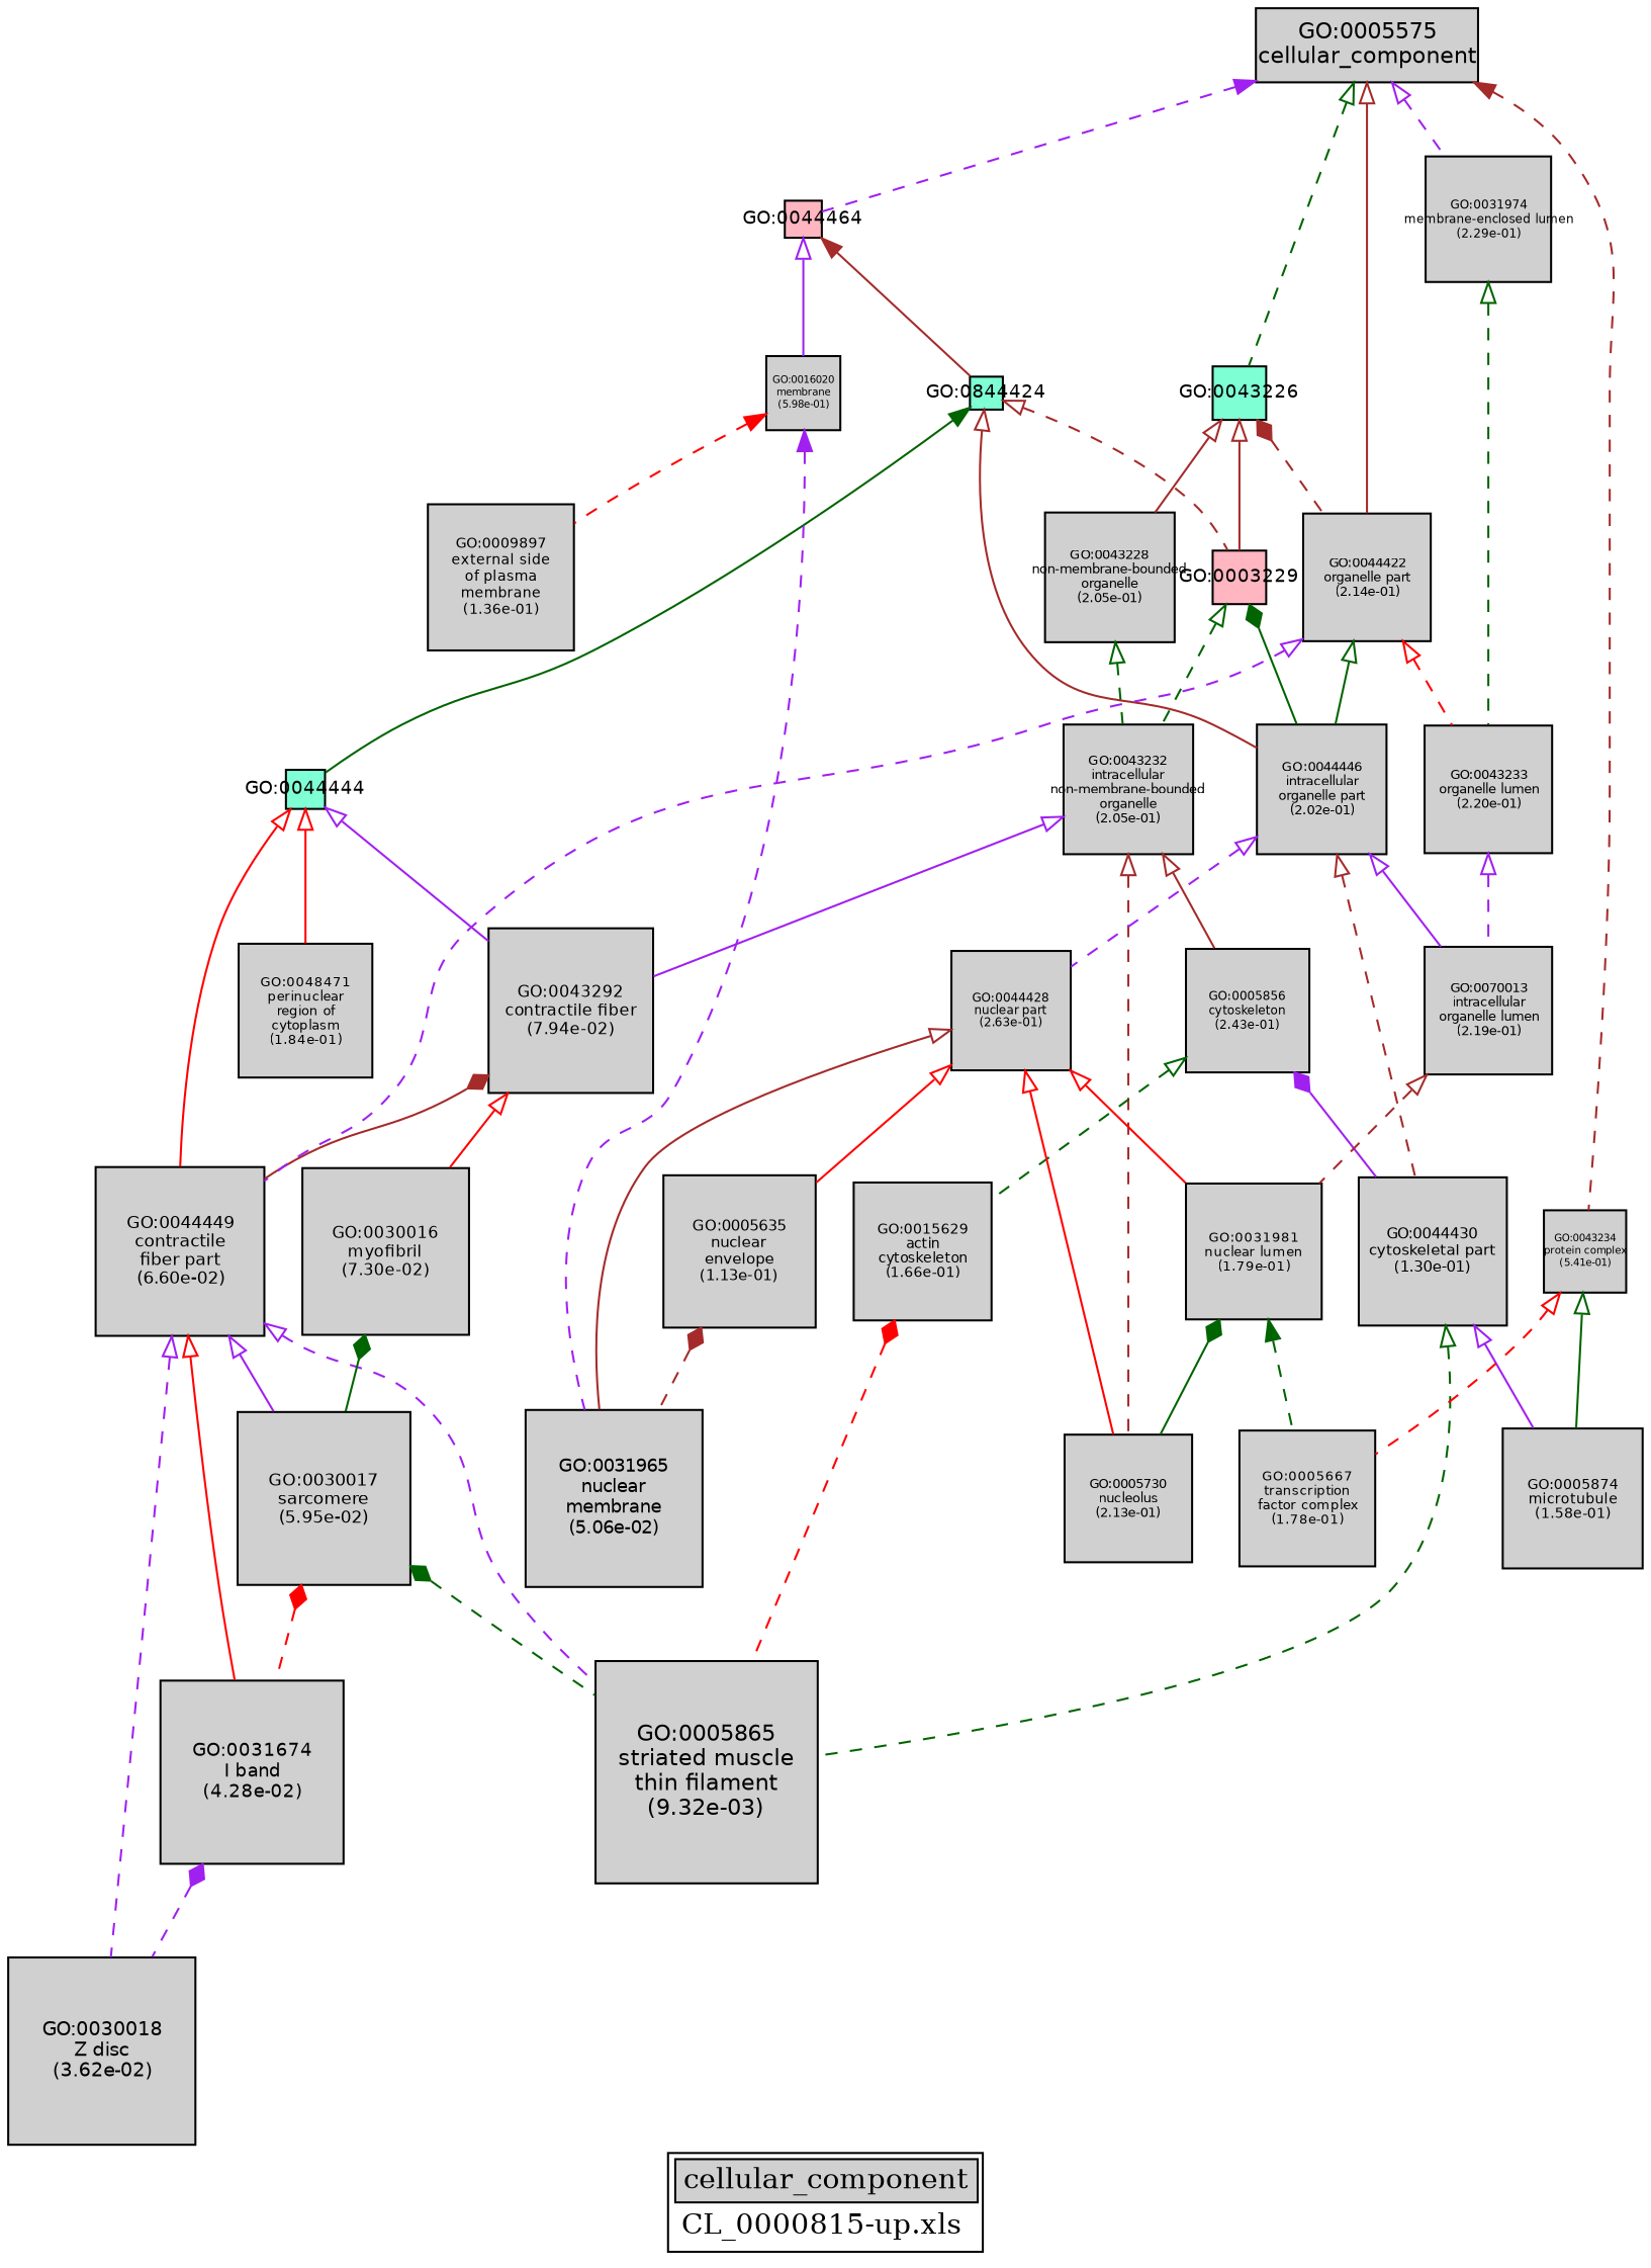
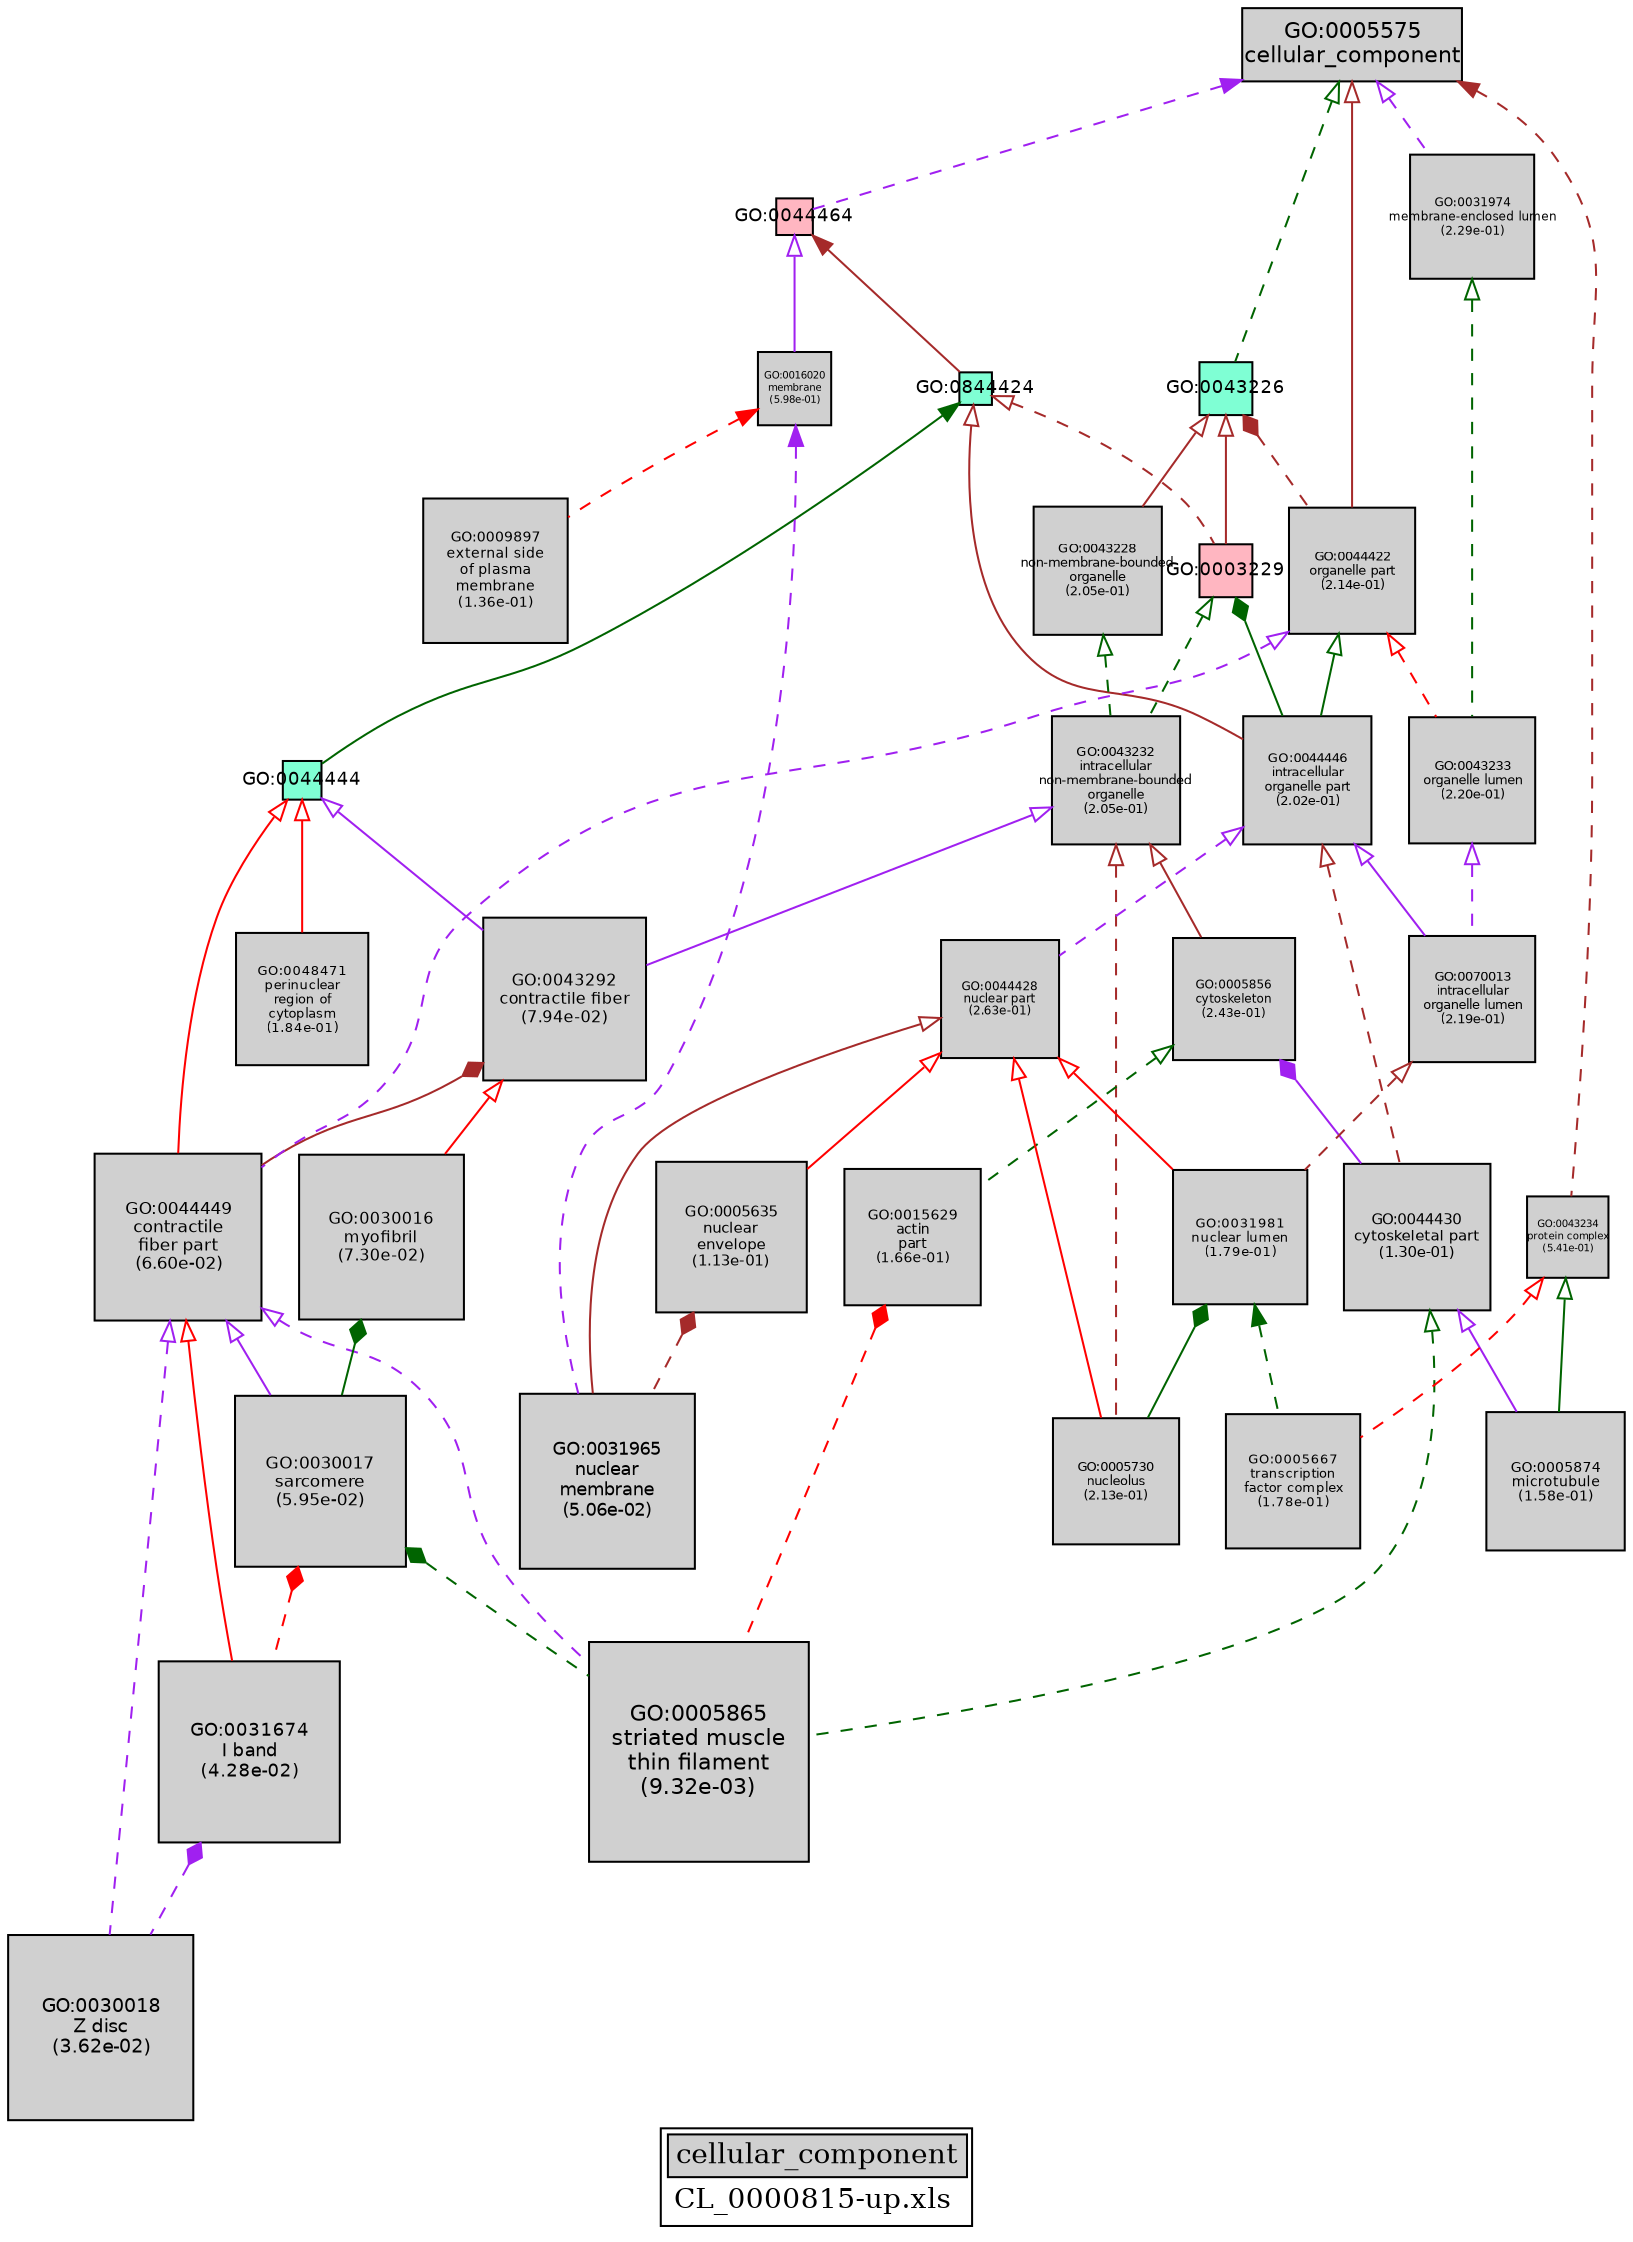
  digraph {
    bgcolor="#FFFFFF"
    label=<<TABLE COLOR="black" BGCOLOR="white"><TR><TD COLSPAN="2" BGCOLOR="#D0D0D0"><FONT COLOR="black">cellular_component</FONT></TD></TR><TR><TD BORDER="0">CL_0000815-up.xls</TD></TR></TABLE>>
    node [color=black fillcolor="#D0D0D0" fixedsize=true fontcolor=black fontname=Helvetica fontsize=9 shape=box style=filled]
    edge [arrowtail=empty color=purple dir=back style=dashed weight=5.0]
    n1 [fontsize=6.17654009235 height=0.857852790605 label=<<TABLE BORDER="0"><TR><TD>GO:0043233<BR/>organelle lumen<BR/>(2.20e-01)</TD></TR></TABLE>> width=0.857852790605]
    n2 [fontsize=6.31011998128 height=0.876405552955 label=<<TABLE BORDER="0"><TR><TD>GO:0043232<BR/>intracellular<BR/>non-membrane-bounded<BR/>organelle<BR/>(2.05e-01)</TD></TR></TABLE>> width=0.876405552955]
    n3 [fontsize=6.80933776932 height=0.94574135685 label=<<TABLE BORDER="0"><TR><TD>GO:0005874<BR/>microtubule<BR/>(1.58e-01)</TD></TR></TABLE>> width=0.94574135685]
    n4 [fillcolor=lightpink height=0.363542551537 label="GO:0003229" width=0.363542551537]
    n5 [fontsize=6.24063474295 height=0.866754825409 label=<<TABLE BORDER="0"><TR><TD>GO:0005730<BR/>nucleolus<BR/>(2.13e-01)</TD></TR></TABLE>> width=0.866754825409]
    "GO:0044444" [fillcolor=aquamarine height=0.266232396418 width=0.266232396418]
    n7 [fontsize=6.58720676448 height=0.9148898284 label=<<TABLE BORDER="0"><TR><TD>GO:0005667<BR/>transcription<BR/>factor complex<BR/>(1.78e-01)</TD></TR></TABLE>> width=0.9148898284]
    n8 [fontsize=9.10683054866 height=1.2648375762 label=<<TABLE BORDER="0"><TR><TD>GO:0030018<BR/>Z disc<BR/>(3.62e-02)</TD></TR></TABLE>> width=1.2648375762]
    n9 [fontsize=7.96503049475 height=1.10625423538 label=<<TABLE BORDER="0"><TR><TD>GO:0043292<BR/>contractile fiber<BR/>(7.94e-02)</TD></TR></TABLE>> width=1.10625423538]
    n10 [fontsize=8.40255471276 height=1.16702148788 label=<<TABLE BORDER="0"><TR><TD>GO:0030017<BR/>sarcomere<BR/>(5.95e-02)</TD></TR></TABLE>> width=1.16702148788]
    n11 [fontsize=6.0908572083 height=0.845952390041 label=<<TABLE BORDER="0"><TR><TD>GO:0031974<BR/>membrane-enclosed lumen<BR/>(2.29e-01)</TD></TR></TABLE>> width=0.845952390041]
    n12 [fontsize=5.97198665605 height=0.829442591118 label=<<TABLE BORDER="0"><TR><TD>GO:0005856<BR/>cytoskeleton<BR/>(2.43e-01)</TD></TR></TABLE>> width=0.829442591118]
    "GO:0043226" [fillcolor=aquamarine height=0.360823395931 width=0.360823395931]
    n14 [fontsize=7.15096568837 height=0.99318967894 label=<<TABLE BORDER="0"><TR><TD>GO:0044430<BR/>cytoskeletal part<BR/>(1.30e-01)</TD></TR></TABLE>> width=0.99318967894]
    n15 [fillcolor=aquamarine height=0.227815434599 label="GO:0844424" width=0.227815434599]
    n16 [fontsize=8.63855701482 height=1.19979958539 label=<<TABLE BORDER="0"><TR><TD>GO:0031965<BR/>nuclear<BR/>membrane<BR/>(5.06e-02)</TD></TR></TABLE>> width=1.19979958539]
    "GO:0044464" [fillcolor=lightpink height=0.255971226614 width=0.255971226614]
    n18 [fontsize=10.8 height=1.5 label=<<TABLE BORDER="0"><TR><TD>GO:0005865<BR/>striated muscle<BR/>thin filament<BR/>(9.32e-03)</TD></TR></TABLE>> width=1.5]
    n19 [fontsize=8.24846671924 height=1.14562037767 label=<<TABLE BORDER="0"><TR><TD>GO:0044449<BR/>contractile<BR/>fiber part<BR/>(6.60e-02)</TD></TR></TABLE>> width=1.14562037767]
    n20 [fontsize=5.80522113582 height=0.806280713309 label=<<TABLE BORDER="0"><TR><TD>GO:0044428<BR/>nuclear part<BR/>(2.63e-01)</TD></TR></TABLE>> width=0.806280713309]
    n21 [fontsize=6.23274925162 height=0.86565961828 label=<<TABLE BORDER="0"><TR><TD>GO:0044422<BR/>organelle part<BR/>(2.14e-01)</TD></TR></TABLE>> width=0.86565961828]
-   n22 [fontsize=6.71875570087 height=0.93316051401 label=<<TABLE BORDER="0"><TR><TD>GO:0015629<BR/>actin<BR/>cytoskeleton<BR/>(1.66e-01)</TD></TR></TABLE>> width=0.93316051401]
+   n22 [fontsize=6.71875570087 height=0.93316051401 label=<<TABLE BORDER="0"><TR><TD>GO:0015629<BR/>actin<BR/>part<BR/>(1.66e-01)</TD></TR></TABLE>> width=0.93316051401]
    n23 [fontsize=6.31011998128 height=0.876405552955 label=<<TABLE BORDER="0"><TR><TD>GO:0043228<BR/>non-membrane-bounded<BR/>organelle<BR/>(2.05e-01)</TD></TR></TABLE>> width=0.876405552955]
    n24 [fontsize=5.0 height=0.551750947783 label=<<TABLE BORDER="0"><TR><TD>GO:0043234<BR/>protein complex<BR/>(5.41e-01)</TD></TR></TABLE>> width=0.551750947783]
    n25 [fontsize=6.52175411776 height=0.905799183023 label=<<TABLE BORDER="0"><TR><TD>GO:0048471<BR/>perinuclear<BR/>region of<BR/>cytoplasm<BR/>(1.84e-01)</TD></TR></TABLE>> width=0.905799183023]
    n26 [fontsize=8.87496418816 height=1.23263391502 label=<<TABLE BORDER="0"><TR><TD>GO:0031674<BR/>I band<BR/>(4.28e-02)</TD></TR></TABLE>> width=1.23263391502]
    n27 [fontsize=5.0 height=0.506677809895 label=<<TABLE BORDER="0"><TR><TD>GO:0016020<BR/>membrane<BR/>(5.98e-01)</TD></TR></TABLE>> width=0.506677809895]
    n28 [fontsize=10.8 label=<<TABLE BORDER="0"><TR><TD>GO:0005575<BR/>cellular_component</TD></TR></TABLE>> width=1.5]
    n29 [fontsize=6.18521535678 height=0.859057688442 label=<<TABLE BORDER="0"><TR><TD>GO:0070013<BR/>intracellular<BR/>organelle lumen<BR/>(2.19e-01)</TD></TR></TABLE>> width=0.859057688442]
    n30 [fontsize=8.09484335351 height=1.1242837991 label=<<TABLE BORDER="0"><TR><TD>GO:0030016<BR/>myofibril<BR/>(7.30e-02)</TD></TR></TABLE>> width=1.1242837991]
    n31 [fontsize=6.33891920217 height=0.880405444745 label=<<TABLE BORDER="0"><TR><TD>GO:0044446<BR/>intracellular<BR/>organelle part<BR/>(2.02e-01)</TD></TR></TABLE>> width=0.880405444745]
    n32 [fontsize=6.57844562801 height=0.91367300389 label=<<TABLE BORDER="0"><TR><TD>GO:0031981<BR/>nuclear lumen<BR/>(1.79e-01)</TD></TR></TABLE>> width=0.91367300389]
    n33 [fontsize=7.39415928951 height=1.02696656799 label=<<TABLE BORDER="0"><TR><TD>GO:0005635<BR/>nuclear<BR/>envelope<BR/>(1.13e-01)</TD></TR></TABLE>> width=1.02696656799]
    n34 [fontsize=7.08001769504 height=0.983335790978 label=<<TABLE BORDER="0"><TR><TD>GO:0009897<BR/>external side<BR/>of plasma<BR/>membrane<BR/>(1.36e-01)</TD></TR></TABLE>> width=0.983335790978]
    subgraph sub_1 {
      n1
      n2
      n3
      n4
      n5
      "GO:0044444"
      n7
      n8
      n9
      n10
      n11
      n12
      "GO:0043226"
      n14
      n15
      n16
      "GO:0044464"
      n18
      n19
      n20
      n21
      n22
      n23
      n24
      n25
      n26
      n27
      n28
      n29
      n30
      n31
      n32
      n33
      n34
    }
    subgraph sub_2 {
      n34
      subgraph sub_3 {
        subgraph sub_4 {
        }
        subgraph sub_5 {
        }
      }
      subgraph sub_6 {
        n4
        n5
        n8
        n9
        n10
        n12
        "GO:0043226"
        n14
        n16
        n18
        n19
        n21
        n22
        n26
        n30
        n31
        n32
        n33
      }
      subgraph sub_7 {
        n1
        n2
        n3
        n4
        n5
        "GO:0044444"
        n7
        n8
        n9
        n10
        n11
        n12
        "GO:0043226"
        n14
        n15
        n16
        "GO:0044464"
        n18
        n19
        n20
        n21
        n22
        n23
        n24
        n25
        n26
        n27
        n28
        n29
        n30
        n31
        n32
        n33
      }
    }
    n1 -> n29
    n2 -> n5 [color=brown]
    n2 -> n9 [style=solid]
    n2 -> n12 [color=brown style=solid]
    n4 -> n2 [color=darkgreen]
    n4 -> n31 [arrowtail=diamond color=darkgreen style=solid weight=2.5]
    "GO:0044444" -> n9 [style=solid]
    "GO:0044444" -> n19 [color=red style=solid]
    "GO:0044444" -> n25 [color=red style=solid]
    n9 -> n19 [arrowtail=diamond color=brown style=solid weight=2.5]
    n9 -> n30 [color=red style=solid]
    n10 -> n18 [arrowtail=diamond color=darkgreen weight=2.5]
    n10 -> n26 [arrowtail=diamond color=red weight=2.5]
    n11 -> n1 [color=darkgreen]
    n12 -> n14 [arrowtail=diamond style=solid weight=2.5]
    n12 -> n22 [color=darkgreen]
    "GO:0043226" -> n4 [color=brown style=solid]
    "GO:0043226" -> n21 [arrowtail=diamond color=brown weight=2.5]
    "GO:0043226" -> n23 [color=brown style=solid]
    n14 -> n3 [style=solid]
    n14 -> n18 [color=darkgreen]
    n15 -> n4 [color=brown]
    n15 -> "GO:0044444" [color=darkgreen style=solid weight=1 arrowtail=""]
    n15 -> n31 [color=brown style=solid]
    "GO:0044464" -> n15 [color=brown style=solid weight=1 arrowtail=""]
    "GO:0044464" -> n27 [style=solid]
    n19 -> n8
    n19 -> n10 [style=solid]
    n19 -> n18
    n19 -> n26 [color=red style=solid]
    n20 -> n5 [color=red style=solid]
    n20 -> n16 [color=brown style=solid]
    n20 -> n32 [color=red style=solid]
    n20 -> n33 [color=red style=solid]
    n21 -> n1 [color=red]
    n21 -> n19
    n21 -> n31 [color=darkgreen style=solid]
    n22 -> n18 [arrowtail=diamond color=red weight=2.5]
    n23 -> n2 [color=darkgreen]
    n24 -> n3 [color=darkgreen style=solid]
    n24 -> n7 [color=red]
    n26 -> n8 [arrowtail=diamond weight=2.5]
    n27 -> n16 [weight=1 arrowtail=""]
    n27 -> n34 [color=red weight=1 arrowtail=""]
    n28 -> n11
    n28 -> "GO:0043226" [color=darkgreen]
    n28 -> "GO:0044464" [weight=1 arrowtail=""]
    n28 -> n21 [color=brown style=solid]
    n28 -> n24 [color=brown weight=1 arrowtail=""]
    n29 -> n32 [color=brown]
    n30 -> n10 [arrowtail=diamond color=darkgreen style=solid weight=2.5]
    n31 -> n14 [color=brown]
    n31 -> n20
    n31 -> n29 [style=solid]
    n32 -> n5 [arrowtail=diamond color=darkgreen style=solid weight=2.5]
    n32 -> n7 [color=darkgreen weight=1 arrowtail=""]
    n33 -> n16 [arrowtail=diamond color=brown weight=2.5]
  }
